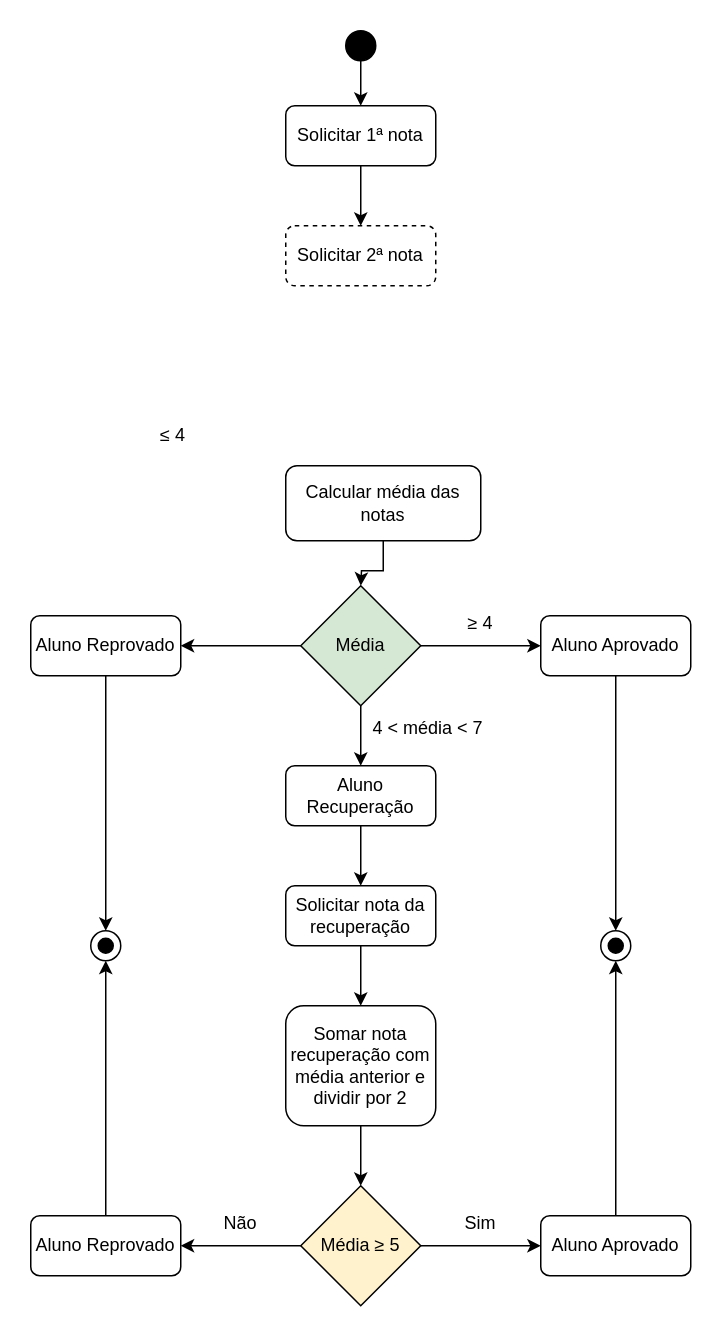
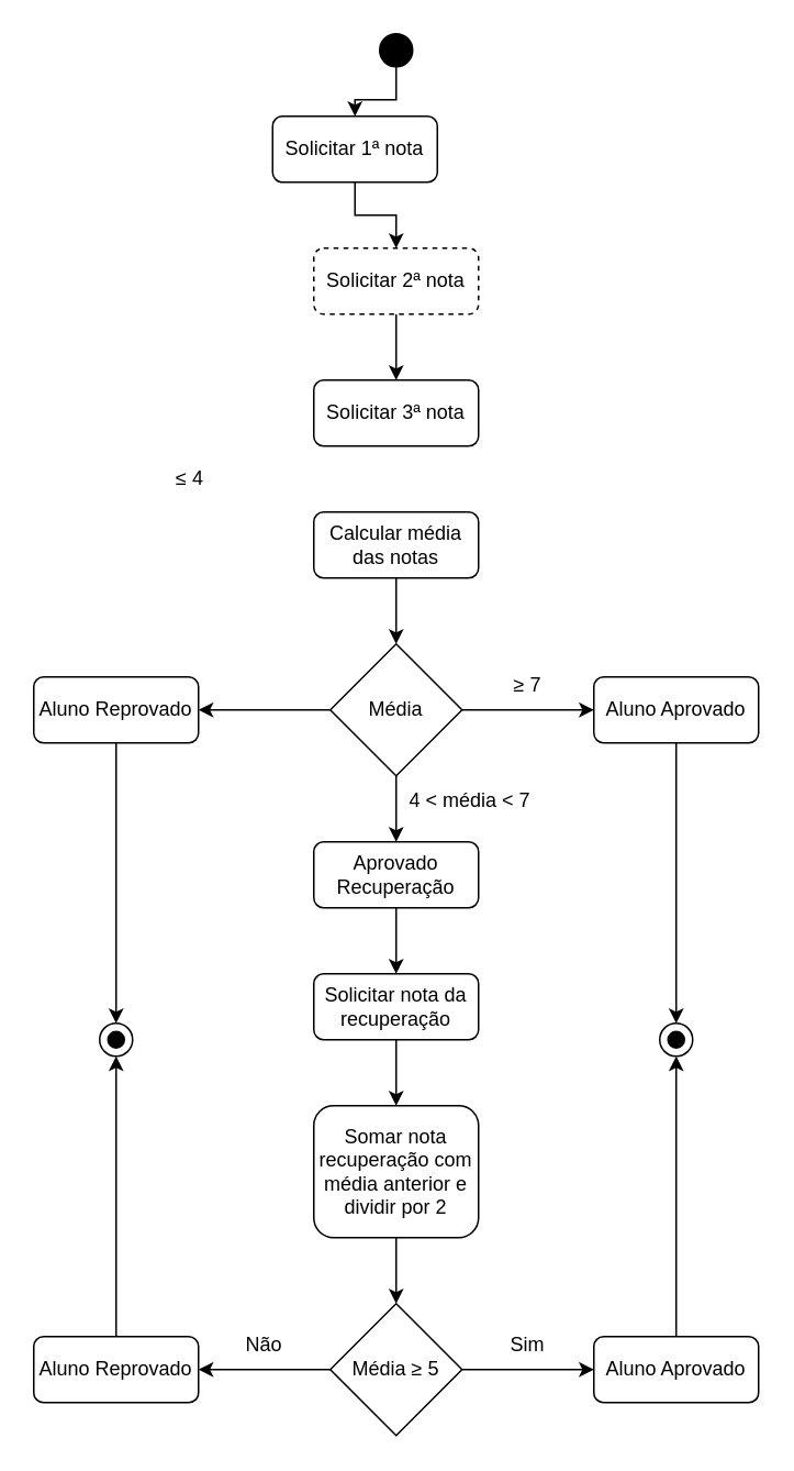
  <mxCell id="0" />
  <mxCell id="1" parent="0" />
  <mxCell id="2" style="edgeStyle=orthogonalEdgeStyle;rounded=0;orthogonalLoop=1;jettySize=auto;html=1;entryX=0.5;entryY=0;entryDx=0;entryDy=0;" edge="1" parent="1" source="3" target="5"><mxGeometry relative="1" as="geometry" /></mxCell>
  <mxCell id="3" value="" style="ellipse;whiteSpace=wrap;html=1;aspect=fixed;fillColor=#000000;" vertex="1" parent="1"><mxGeometry x="230" y="20" width="20" height="20" as="geometry" /></mxCell>
  <mxCell id="4" style="edgeStyle=orthogonalEdgeStyle;rounded=0;orthogonalLoop=1;jettySize=auto;html=1;entryX=0.5;entryY=0;entryDx=0;entryDy=0;" edge="1" parent="1" source="5" target="39"><mxGeometry relative="1" as="geometry" /></mxCell>
- <mxCell id="5" value="Solicitar 1ª nota" style="rounded=1;whiteSpace=wrap;html=1;" vertex="1" parent="1"><mxGeometry x="190" y="70" width="100" height="40" as="geometry" /></mxCell>
+ <mxCell id="5" value="Solicitar 1ª nota" style="rounded=1;whiteSpace=wrap;html=1;" vertex="1" parent="1"><mxGeometry x="165" y="70" width="100" height="40" as="geometry" /></mxCell>
  <mxCell id="6" style="edgeStyle=orthogonalEdgeStyle;rounded=0;orthogonalLoop=1;jettySize=auto;html=1;entryX=0.5;entryY=0;entryDx=0;entryDy=0;" edge="1" parent="1" source="7"><mxGeometry relative="1" as="geometry"><mxPoint x="240" y="390" as="targetPoint" /></mxGeometry></mxCell>
- <mxCell id="7" value="Calcular média das notas" style="rounded=1;whiteSpace=wrap;html=1;" vertex="1" parent="1"><mxGeometry x="190" y="310" width="130" height="50" as="geometry" /></mxCell>
+ <mxCell id="7" value="Calcular média das notas" style="rounded=1;whiteSpace=wrap;html=1;" vertex="1" parent="1"><mxGeometry x="190" y="310" width="100" height="40" as="geometry" /></mxCell>
  <mxCell id="8" style="edgeStyle=orthogonalEdgeStyle;rounded=0;orthogonalLoop=1;jettySize=auto;html=1;entryX=1;entryY=0.5;entryDx=0;entryDy=0;" edge="1" parent="1" source="11" target="13"><mxGeometry relative="1" as="geometry"><mxPoint x="120" y="430" as="targetPoint" /></mxGeometry></mxCell>
  <mxCell id="9" style="edgeStyle=orthogonalEdgeStyle;rounded=0;orthogonalLoop=1;jettySize=auto;html=1;" edge="1" parent="1" source="11"><mxGeometry relative="1" as="geometry"><mxPoint x="360" y="430" as="targetPoint" /></mxGeometry></mxCell>
  <mxCell id="10" style="edgeStyle=orthogonalEdgeStyle;rounded=0;orthogonalLoop=1;jettySize=auto;html=1;" edge="1" parent="1" source="11"><mxGeometry relative="1" as="geometry"><mxPoint x="240" y="510" as="targetPoint" /></mxGeometry></mxCell>
- <mxCell id="11" value="Média" style="rhombus;whiteSpace=wrap;html=1;fillColor=#d5e8d4;" vertex="1" parent="1"><mxGeometry x="200" y="390" width="80" height="80" as="geometry" /></mxCell>
+ <mxCell id="11" value="Média" style="rhombus;whiteSpace=wrap;html=1;" vertex="1" parent="1"><mxGeometry x="200" y="390" width="80" height="80" as="geometry" /></mxCell>
  <mxCell id="12" style="edgeStyle=orthogonalEdgeStyle;rounded=0;orthogonalLoop=1;jettySize=auto;html=1;entryX=0.5;entryY=0;entryDx=0;entryDy=0;" edge="1" parent="1" source="13" target="34"><mxGeometry relative="1" as="geometry" /></mxCell>
  <mxCell id="13" value="Aluno Reprovado" style="rounded=1;whiteSpace=wrap;html=1;" vertex="1" parent="1"><mxGeometry x="20" y="410" width="100" height="40" as="geometry" /></mxCell>
  <mxCell id="14" value="≤ 4" style="text;html=1;strokeColor=none;fillColor=none;align=center;verticalAlign=middle;whiteSpace=wrap;rounded=0;" vertex="1" parent="1"><mxGeometry x="85" y="275" width="60" height="30" as="geometry" /></mxCell>
- <mxCell id="15" value="≥ 4" style="text;html=1;strokeColor=none;fillColor=none;align=center;verticalAlign=middle;whiteSpace=wrap;rounded=0;" vertex="1" parent="1"><mxGeometry x="290" y="400" width="60" height="30" as="geometry" /></mxCell>
+ <mxCell id="15" value="≥ 7" style="text;html=1;strokeColor=none;fillColor=none;align=center;verticalAlign=middle;whiteSpace=wrap;rounded=0;" vertex="1" parent="1"><mxGeometry x="290" y="400" width="60" height="30" as="geometry" /></mxCell>
  <mxCell id="16" style="edgeStyle=orthogonalEdgeStyle;rounded=0;orthogonalLoop=1;jettySize=auto;html=1;entryX=0.5;entryY=0;entryDx=0;entryDy=0;" edge="1" parent="1" source="17" target="36"><mxGeometry relative="1" as="geometry" /></mxCell>
  <mxCell id="17" value="Aluno Aprovado" style="rounded=1;whiteSpace=wrap;html=1;" vertex="1" parent="1"><mxGeometry x="360" y="410" width="100" height="40" as="geometry" /></mxCell>
  <mxCell id="18" value="4 &amp;lt; média &amp;lt; 7" style="text;html=1;strokeColor=none;fillColor=none;align=center;verticalAlign=middle;whiteSpace=wrap;rounded=0;" vertex="1" parent="1"><mxGeometry x="230" y="470" width="110" height="30" as="geometry" /></mxCell>
  <mxCell id="19" style="edgeStyle=orthogonalEdgeStyle;rounded=0;orthogonalLoop=1;jettySize=auto;html=1;" edge="1" parent="1" source="20"><mxGeometry relative="1" as="geometry"><mxPoint x="240" y="590" as="targetPoint" /></mxGeometry></mxCell>
- <mxCell id="20" value="Aluno Recuperação" style="rounded=1;whiteSpace=wrap;html=1;" vertex="1" parent="1"><mxGeometry x="190" y="510" width="100" height="40" as="geometry" /></mxCell>
+ <mxCell id="20" value="Aprovado Recuperação" style="rounded=1;whiteSpace=wrap;html=1;" vertex="1" parent="1"><mxGeometry x="190" y="510" width="100" height="40" as="geometry" /></mxCell>
  <mxCell id="21" style="edgeStyle=orthogonalEdgeStyle;rounded=0;orthogonalLoop=1;jettySize=auto;html=1;" edge="1" parent="1" source="22"><mxGeometry relative="1" as="geometry"><mxPoint x="240" y="670" as="targetPoint" /></mxGeometry></mxCell>
  <mxCell id="22" value="Solicitar nota da recuperação" style="rounded=1;whiteSpace=wrap;html=1;" vertex="1" parent="1"><mxGeometry x="190" y="590" width="100" height="40" as="geometry" /></mxCell>
  <mxCell id="23" style="edgeStyle=orthogonalEdgeStyle;rounded=0;orthogonalLoop=1;jettySize=auto;html=1;" edge="1" parent="1" source="24"><mxGeometry relative="1" as="geometry"><mxPoint x="240" y="790" as="targetPoint" /></mxGeometry></mxCell>
  <mxCell id="24" value="Somar nota recuperação com média anterior e dividir por 2" style="rounded=1;whiteSpace=wrap;html=1;" vertex="1" parent="1"><mxGeometry x="190" y="670" width="100" height="80" as="geometry" /></mxCell>
  <mxCell id="25" style="edgeStyle=orthogonalEdgeStyle;rounded=0;orthogonalLoop=1;jettySize=auto;html=1;" edge="1" parent="1" source="27"><mxGeometry relative="1" as="geometry"><mxPoint x="120" y="830" as="targetPoint" /></mxGeometry></mxCell>
  <mxCell id="26" style="edgeStyle=orthogonalEdgeStyle;rounded=0;orthogonalLoop=1;jettySize=auto;html=1;" edge="1" parent="1" source="27"><mxGeometry relative="1" as="geometry"><mxPoint x="360" y="830" as="targetPoint" /></mxGeometry></mxCell>
- <mxCell id="27" value="Média ≥ 5" style="rhombus;whiteSpace=wrap;html=1;fillColor=#fff2cc;" vertex="1" parent="1"><mxGeometry x="200" y="790" width="80" height="80" as="geometry" /></mxCell>
+ <mxCell id="27" value="Média ≥ 5" style="rhombus;whiteSpace=wrap;html=1;" vertex="1" parent="1"><mxGeometry x="200" y="790" width="80" height="80" as="geometry" /></mxCell>
  <mxCell id="28" style="edgeStyle=orthogonalEdgeStyle;rounded=0;orthogonalLoop=1;jettySize=auto;html=1;entryX=0.5;entryY=1;entryDx=0;entryDy=0;" edge="1" parent="1" source="29" target="34"><mxGeometry relative="1" as="geometry" /></mxCell>
  <mxCell id="29" value="Aluno Reprovado" style="rounded=1;whiteSpace=wrap;html=1;" vertex="1" parent="1"><mxGeometry x="20" y="810" width="100" height="40" as="geometry" /></mxCell>
  <mxCell id="30" style="edgeStyle=orthogonalEdgeStyle;rounded=0;orthogonalLoop=1;jettySize=auto;html=1;entryX=0.5;entryY=1;entryDx=0;entryDy=0;" edge="1" parent="1" source="31" target="36"><mxGeometry relative="1" as="geometry" /></mxCell>
  <mxCell id="31" value="Aluno Aprovado" style="rounded=1;whiteSpace=wrap;html=1;" vertex="1" parent="1"><mxGeometry x="360" y="810" width="100" height="40" as="geometry" /></mxCell>
  <mxCell id="32" value="Não" style="text;html=1;strokeColor=none;fillColor=none;align=center;verticalAlign=middle;whiteSpace=wrap;rounded=0;" vertex="1" parent="1"><mxGeometry x="130" y="800" width="60" height="30" as="geometry" /></mxCell>
  <mxCell id="33" value="Sim" style="text;html=1;strokeColor=none;fillColor=none;align=center;verticalAlign=middle;whiteSpace=wrap;rounded=0;" vertex="1" parent="1"><mxGeometry x="290" y="800" width="60" height="30" as="geometry" /></mxCell>
  <mxCell id="34" value="" style="ellipse;whiteSpace=wrap;html=1;aspect=fixed;" vertex="1" parent="1"><mxGeometry x="60" y="620" width="20" height="20" as="geometry" /></mxCell>
  <mxCell id="35" value="" style="ellipse;whiteSpace=wrap;html=1;aspect=fixed;fillColor=#000000;" vertex="1" parent="1"><mxGeometry x="65" y="625" width="10" height="10" as="geometry" /></mxCell>
  <mxCell id="36" value="" style="ellipse;whiteSpace=wrap;html=1;aspect=fixed;" vertex="1" parent="1"><mxGeometry x="400" y="620" width="20" height="20" as="geometry" /></mxCell>
  <mxCell id="37" value="" style="ellipse;whiteSpace=wrap;html=1;aspect=fixed;fillColor=#000000;" vertex="1" parent="1"><mxGeometry x="405" y="625" width="10" height="10" as="geometry" /></mxCell>
+ <mxCell id="38" style="edgeStyle=orthogonalEdgeStyle;rounded=0;orthogonalLoop=1;jettySize=auto;html=1;entryX=0.5;entryY=0;entryDx=0;entryDy=0;" edge="1" parent="1" source="39" target="40"><mxGeometry relative="1" as="geometry" /></mxCell>
  <mxCell id="39" value="Solicitar 2ª nota" style="rounded=1;whiteSpace=wrap;html=1;dashed=1;" vertex="1" parent="1"><mxGeometry x="190" y="150" width="100" height="40" as="geometry" /></mxCell>
+ <mxCell id="40" value="Solicitar 3ª nota" style="rounded=1;whiteSpace=wrap;html=1;" vertex="1" parent="1"><mxGeometry x="190" y="230" width="100" height="40" as="geometry" /></mxCell>
